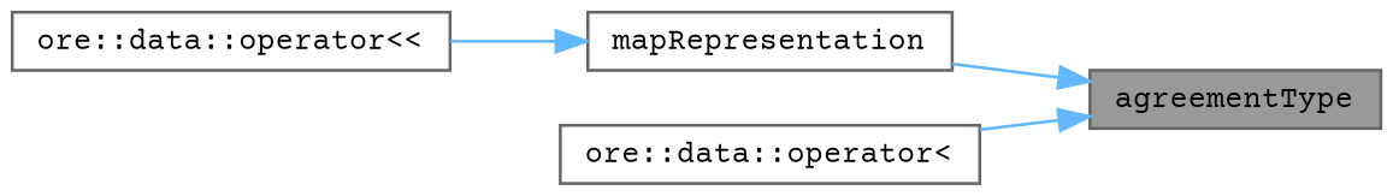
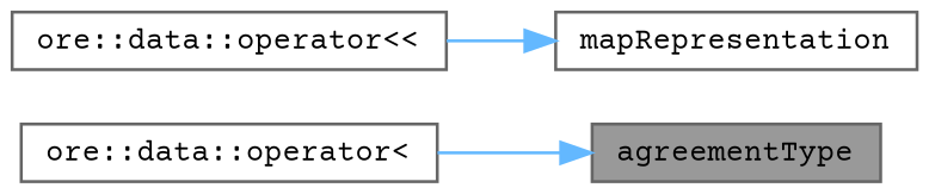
  digraph {
    fontname="Courier Prime"
    rankdir=RL
    node [color=grey40 fillcolor=white fontname="Courier Prime" fontsize=10 shape=box style=filled]
    edge [color=steelblue1 dir=back fontname="Courier Prime" fontsize=10 labelfontname=Helvetica labelfontsize=10 style=solid]
    n1 [color=gray40 fillcolor=grey60 fontcolor=black height=0.2 label=agreementType width=0.4]
    n2 [height=0.2 label=mapRepresentation width=0.4]
    n3 [height=0.2 label="ore::data::operator\<" width=0.4]
    n4 [height=0.2 label="ore::data::operator\<\<" width=0.4]
-   n1 -> n2
    n1 -> n3
    n2 -> n4
  }
